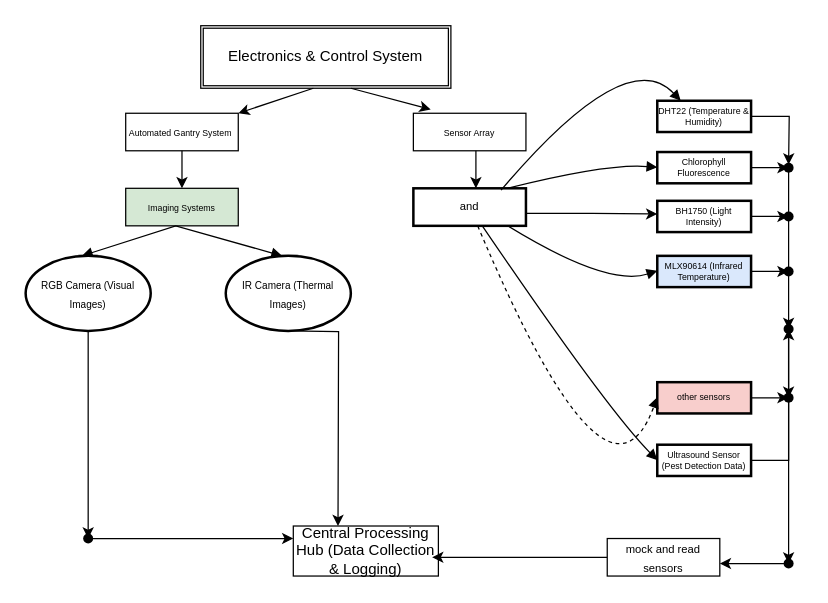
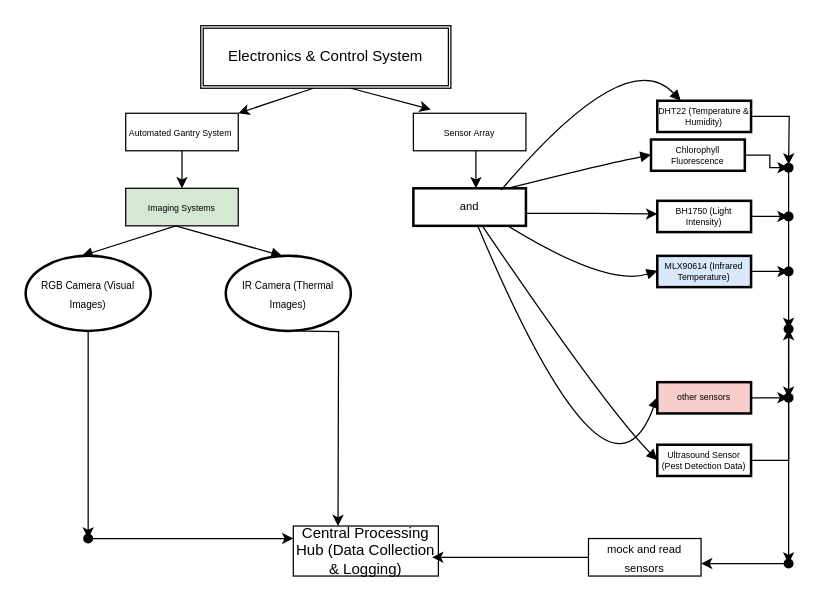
  <mxCell id="0" />
  <mxCell id="1" parent="0" />
  <mxCell id="2" value="Electronics &lt;span class=&quot;hljs-operator&quot;&gt;&amp;amp;&lt;/span&gt; Control &lt;span class=&quot;hljs-keyword&quot;&gt;System&lt;/span&gt;" style="shape=ext;double=1;rounded=0;whiteSpace=wrap;html=1;" vertex="1" parent="1"><mxGeometry x="160" y="20" width="200" height="50" as="geometry" /></mxCell>
  <mxCell id="3" value="" style="shape=table;startSize=0;container=1;collapsible=0;childLayout=tableLayout;fontSize=11;fillColor=none;strokeColor=none;" vertex="1" parent="1"><mxGeometry x="220" y="200" width="60" height="45" as="geometry" /></mxCell>
  <mxCell id="4" value="" style="shape=tableRow;horizontal=0;startSize=0;swimlaneHead=0;swimlaneBody=0;strokeColor=inherit;top=0;left=0;bottom=0;right=0;collapsible=0;dropTarget=0;fillColor=none;points=[[0,0.5],[1,0.5]];portConstraint=eastwest;fontSize=16;" vertex="1" parent="3"><mxGeometry width="60" height="15" as="geometry" /></mxCell>
  <mxCell id="5" value="" style="shape=partialRectangle;html=1;whiteSpace=wrap;connectable=0;strokeColor=inherit;overflow=hidden;fillColor=none;top=0;left=0;bottom=0;right=0;pointerEvents=1;fontSize=12;align=left;spacingLeft=5;" vertex="1" parent="4"><mxGeometry width="60" height="15" as="geometry"><mxRectangle width="60" height="15" as="alternateBounds" /></mxGeometry></mxCell>
  <mxCell id="6" value="" style="shape=tableRow;horizontal=0;startSize=0;swimlaneHead=0;swimlaneBody=0;strokeColor=inherit;top=0;left=0;bottom=0;right=0;collapsible=0;dropTarget=0;fillColor=none;points=[[0,0.5],[1,0.5]];portConstraint=eastwest;fontSize=16;" vertex="1" parent="3"><mxGeometry y="15" width="60" height="15" as="geometry" /></mxCell>
  <mxCell id="7" value="" style="shape=partialRectangle;html=1;whiteSpace=wrap;connectable=0;strokeColor=inherit;overflow=hidden;fillColor=none;top=0;left=0;bottom=0;right=0;pointerEvents=1;fontSize=12;align=left;spacingLeft=5;" vertex="1" parent="6"><mxGeometry width="60" height="15" as="geometry"><mxRectangle width="60" height="15" as="alternateBounds" /></mxGeometry></mxCell>
  <mxCell id="8" value="" style="shape=tableRow;horizontal=0;startSize=0;swimlaneHead=0;swimlaneBody=0;strokeColor=inherit;top=0;left=0;bottom=0;right=0;collapsible=0;dropTarget=0;fillColor=none;points=[[0,0.5],[1,0.5]];portConstraint=eastwest;fontSize=16;" vertex="1" parent="3"><mxGeometry y="30" width="60" height="15" as="geometry" /></mxCell>
  <mxCell id="9" value="" style="shape=partialRectangle;html=1;whiteSpace=wrap;connectable=0;strokeColor=inherit;overflow=hidden;fillColor=none;top=0;left=0;bottom=0;right=0;pointerEvents=1;fontSize=12;align=left;spacingLeft=5;" vertex="1" parent="8"><mxGeometry width="60" height="15" as="geometry"><mxRectangle width="60" height="15" as="alternateBounds" /></mxGeometry></mxCell>
  <mxCell id="10" value="&lt;font style=&quot;font-size: 7px;&quot;&gt;Automated Gantry System&amp;nbsp;&lt;/font&gt;" style="whiteSpace=wrap;html=1;" vertex="1" parent="1"><mxGeometry x="100" y="90" width="90" height="30" as="geometry" /></mxCell>
  <mxCell id="11" value="" style="endArrow=classic;html=1;rounded=0;exitX=0.45;exitY=1;exitDx=0;exitDy=0;exitPerimeter=0;" edge="1" parent="1" source="2" target="10"><mxGeometry width="50" height="50" relative="1" as="geometry"><mxPoint x="230" y="250" as="sourcePoint" /><mxPoint x="150" y="220" as="targetPoint" /><Array as="points" /></mxGeometry></mxCell>
  <mxCell id="12" value="" style="shape=table;startSize=0;container=1;collapsible=0;childLayout=tableLayout;fontSize=11;fillColor=none;strokeColor=none;" vertex="1" parent="1"><mxGeometry x="540" y="200" width="60" height="45" as="geometry" /></mxCell>
  <mxCell id="13" value="" style="shape=tableRow;horizontal=0;startSize=0;swimlaneHead=0;swimlaneBody=0;strokeColor=inherit;top=0;left=0;bottom=0;right=0;collapsible=0;dropTarget=0;fillColor=none;points=[[0,0.5],[1,0.5]];portConstraint=eastwest;fontSize=16;" vertex="1" parent="12"><mxGeometry width="60" height="15" as="geometry" /></mxCell>
  <mxCell id="14" value="" style="shape=partialRectangle;html=1;whiteSpace=wrap;connectable=0;strokeColor=inherit;overflow=hidden;fillColor=none;top=0;left=0;bottom=0;right=0;pointerEvents=1;fontSize=12;align=left;spacingLeft=5;" vertex="1" parent="13"><mxGeometry width="60" height="15" as="geometry"><mxRectangle width="60" height="15" as="alternateBounds" /></mxGeometry></mxCell>
  <mxCell id="15" value="" style="shape=tableRow;horizontal=0;startSize=0;swimlaneHead=0;swimlaneBody=0;strokeColor=inherit;top=0;left=0;bottom=0;right=0;collapsible=0;dropTarget=0;fillColor=none;points=[[0,0.5],[1,0.5]];portConstraint=eastwest;fontSize=16;" vertex="1" parent="12"><mxGeometry y="15" width="60" height="15" as="geometry" /></mxCell>
  <mxCell id="16" value="" style="shape=partialRectangle;html=1;whiteSpace=wrap;connectable=0;strokeColor=inherit;overflow=hidden;fillColor=none;top=0;left=0;bottom=0;right=0;pointerEvents=1;fontSize=12;align=left;spacingLeft=5;" vertex="1" parent="15"><mxGeometry width="60" height="15" as="geometry"><mxRectangle width="60" height="15" as="alternateBounds" /></mxGeometry></mxCell>
  <mxCell id="17" value="" style="shape=tableRow;horizontal=0;startSize=0;swimlaneHead=0;swimlaneBody=0;strokeColor=inherit;top=0;left=0;bottom=0;right=0;collapsible=0;dropTarget=0;fillColor=none;points=[[0,0.5],[1,0.5]];portConstraint=eastwest;fontSize=16;" vertex="1" parent="12"><mxGeometry y="30" width="60" height="15" as="geometry" /></mxCell>
  <mxCell id="18" value="" style="shape=partialRectangle;html=1;whiteSpace=wrap;connectable=0;strokeColor=inherit;overflow=hidden;fillColor=none;top=0;left=0;bottom=0;right=0;pointerEvents=1;fontSize=12;align=left;spacingLeft=5;" vertex="1" parent="17"><mxGeometry width="60" height="15" as="geometry"><mxRectangle width="60" height="15" as="alternateBounds" /></mxGeometry></mxCell>
  <mxCell id="19" value="&lt;font style=&quot;font-size: 7px;&quot;&gt;Sensor &lt;span class=&quot;hljs-keyword&quot;&gt;Array&lt;/span&gt;&lt;/font&gt;" style="whiteSpace=wrap;html=1;" vertex="1" parent="1"><mxGeometry x="330" y="90" width="90" height="30" as="geometry" /></mxCell>
  <mxCell id="20" value="" style="endArrow=classic;html=1;rounded=0;entryX=0.154;entryY=-0.103;entryDx=0;entryDy=0;entryPerimeter=0;" edge="1" parent="1" target="19"><mxGeometry width="50" height="50" relative="1" as="geometry"><mxPoint x="280" y="70" as="sourcePoint" /><mxPoint x="340" y="90" as="targetPoint" /><Array as="points"><mxPoint x="280" y="70" /></Array></mxGeometry></mxCell>
  <mxCell id="21" value="" style="endArrow=classic;html=1;rounded=0;exitX=0.5;exitY=1;exitDx=0;exitDy=0;" edge="1" parent="1" source="10"><mxGeometry width="50" height="50" relative="1" as="geometry"><mxPoint x="150" y="270" as="sourcePoint" /><mxPoint x="145" y="150" as="targetPoint" /></mxGeometry></mxCell>
  <mxCell id="22" value="" style="endArrow=classic;html=1;rounded=0;exitX=0.5;exitY=1;exitDx=0;exitDy=0;" edge="1" parent="1"><mxGeometry width="50" height="50" relative="1" as="geometry"><mxPoint x="380" y="120" as="sourcePoint" /><mxPoint x="380" y="150" as="targetPoint" /></mxGeometry></mxCell>
  <mxCell id="23" value="&lt;font style=&quot;font-size: 7px;&quot;&gt;Imaging Systems &lt;/font&gt;" style="whiteSpace=wrap;html=1;fillColor=#d5e8d4;" vertex="1" parent="1"><mxGeometry x="100" y="150" width="90" height="30" as="geometry" /></mxCell>
  <mxCell id="24" value="" style="edgeStyle=orthogonalEdgeStyle;rounded=0;orthogonalLoop=1;jettySize=auto;html=1;entryX=0;entryY=0.5;entryDx=0;entryDy=0;" edge="1" parent="1"><mxGeometry relative="1" as="geometry"><mxPoint x="420" y="168.11" as="sourcePoint" /><mxPoint x="525" y="170.58" as="targetPoint" /><Array as="points"><mxPoint x="420" y="170" /><mxPoint x="473" y="170" /></Array></mxGeometry></mxCell>
  <mxCell id="25" value="and" style="whiteSpace=wrap;strokeWidth=2;fontSize=9;" vertex="1" parent="1"><mxGeometry x="330" y="150" width="90" height="30" as="geometry" /></mxCell>
  <mxCell id="26" value="" style="edgeStyle=orthogonalEdgeStyle;rounded=0;orthogonalLoop=1;jettySize=auto;html=1;" edge="1" parent="1" source="27" target="52"><mxGeometry relative="1" as="geometry" /></mxCell>
  <mxCell id="27" value="BH1750 (Light Intensity)" style="whiteSpace=wrap;strokeWidth=2;fontSize=7;" vertex="1" parent="1"><mxGeometry x="525" y="160" width="75" height="25" as="geometry" /></mxCell>
  <mxCell id="28" value="" style="edgeStyle=orthogonalEdgeStyle;rounded=0;orthogonalLoop=1;jettySize=auto;html=1;" edge="1" parent="1" source="29"><mxGeometry relative="1" as="geometry"><mxPoint x="630" y="131" as="targetPoint" /></mxGeometry></mxCell>
  <mxCell id="29" value="DHT22 (Temperature &amp; Humidity)" style="whiteSpace=wrap;strokeWidth=2;fontSize=7;" vertex="1" parent="1"><mxGeometry x="525" y="80" width="75" height="25" as="geometry" /></mxCell>
  <mxCell id="30" value="" style="edgeStyle=orthogonalEdgeStyle;rounded=0;orthogonalLoop=1;jettySize=auto;html=1;" edge="1" parent="1" source="31" target="51"><mxGeometry relative="1" as="geometry" /></mxCell>
- <mxCell id="31" value="Chlorophyll Fluorescence" style="whiteSpace=wrap;strokeWidth=2;fontSize=7;" vertex="1" parent="1"><mxGeometry x="525" y="121" width="75" height="25" as="geometry" /></mxCell>
+ <mxCell id="31" value="Chlorophyll Fluorescence" style="whiteSpace=wrap;strokeWidth=2;fontSize=7;" vertex="1" parent="1"><mxGeometry x="520" y="111" width="75" height="25" as="geometry" /></mxCell>
  <mxCell id="32" value="" style="edgeStyle=orthogonalEdgeStyle;rounded=0;orthogonalLoop=1;jettySize=auto;html=1;" edge="1" parent="1" source="33" target="53"><mxGeometry relative="1" as="geometry" /></mxCell>
  <mxCell id="33" value="MLX90614 (Infrared Temperature)" style="whiteSpace=wrap;strokeWidth=2;fontSize=7;fillColor=#dae8fc;" vertex="1" parent="1"><mxGeometry x="525" y="204" width="75" height="25" as="geometry" /></mxCell>
  <mxCell id="34" value="" style="edgeStyle=orthogonalEdgeStyle;rounded=0;orthogonalLoop=1;jettySize=auto;html=1;" edge="1" parent="1" source="35" target="55"><mxGeometry relative="1" as="geometry" /></mxCell>
  <mxCell id="35" value="Ultrasound Sensor  (Pest Detection Data)" style="whiteSpace=wrap;strokeWidth=2;fontSize=7;" vertex="1" parent="1"><mxGeometry x="525" y="355" width="75" height="25" as="geometry" /></mxCell>
  <mxCell id="36" value="" style="edgeStyle=orthogonalEdgeStyle;rounded=0;orthogonalLoop=1;jettySize=auto;html=1;" edge="1" parent="1" source="37" target="57"><mxGeometry relative="1" as="geometry" /></mxCell>
  <mxCell id="37" value="other sensors" style="whiteSpace=wrap;strokeWidth=2;fontSize=7;fillColor=#f8cecc;" vertex="1" parent="1"><mxGeometry x="525" y="305" width="75" height="25" as="geometry" /></mxCell>
  <mxCell id="38" value="" style="curved=1;startArrow=none;endArrow=block;exitX=0.61;exitY=0.01;entryX=0.25;entryY=0;entryDx=0;entryDy=0;" edge="1" parent="1" target="29"><mxGeometry relative="1" as="geometry"><Array as="points"><mxPoint x="500" y="33.5" /></Array><mxPoint x="400.102" y="151.5" as="sourcePoint" /><mxPoint x="540" y="93.5" as="targetPoint" /></mxGeometry></mxCell>
  <mxCell id="39" value="" style="curved=1;startArrow=none;endArrow=block;exitX=0.83;exitY=0.01;entryX=0;entryY=0.49;" edge="1" parent="1" source="25" target="31"><mxGeometry relative="1" as="geometry"><Array as="points"><mxPoint x="485" y="130" /></Array></mxGeometry></mxCell>
  <mxCell id="40" value="" style="curved=1;startArrow=none;endArrow=block;exitX=0.83;exitY=0.99;entryX=0;entryY=0.48;" edge="1" parent="1" source="25" target="33"><mxGeometry relative="1" as="geometry"><Array as="points"><mxPoint x="485" y="229" /></Array></mxGeometry></mxCell>
  <mxCell id="41" value="" style="curved=1;startArrow=none;endArrow=block;exitX=0.61;exitY=0.99;entryX=0;entryY=0.49;" edge="1" parent="1" source="25" target="35"><mxGeometry relative="1" as="geometry"><Array as="points"><mxPoint x="485" y="327" /></Array></mxGeometry></mxCell>
- <mxCell id="42" value="" style="curved=1;startArrow=none;endArrow=block;exitX=0.57;exitY=0.99;entryX=0;entryY=0.48;dashed=1;" edge="1" parent="1" source="25" target="37"><mxGeometry relative="1" as="geometry"><Array as="points"><mxPoint x="485" y="426" /></Array></mxGeometry></mxCell>
+ <mxCell id="42" value="" style="curved=1;startArrow=none;endArrow=block;exitX=0.57;exitY=0.99;entryX=0;entryY=0.48;" edge="1" parent="1" source="25" target="37"><mxGeometry relative="1" as="geometry"><Array as="points"><mxPoint x="485" y="426" /></Array></mxGeometry></mxCell>
  <mxCell id="43" value="" style="endArrow=block;startArrow=block;endFill=1;startFill=1;html=1;rounded=0;" edge="1" parent="1"><mxGeometry width="160" relative="1" as="geometry"><mxPoint x="65" y="204" as="sourcePoint" /><mxPoint x="225" y="204" as="targetPoint" /><Array as="points"><mxPoint x="140" y="180" /></Array></mxGeometry></mxCell>
  <mxCell id="44" value="" style="edgeStyle=orthogonalEdgeStyle;rounded=0;orthogonalLoop=1;jettySize=auto;html=1;" edge="1" parent="1" source="45" target="60"><mxGeometry relative="1" as="geometry" /></mxCell>
  <mxCell id="45" value="&lt;font style=&quot;font-size: 8px;&quot;&gt;RGB Camera (Visual Images)&lt;/font&gt;" style="strokeWidth=2;html=1;shape=mxgraph.flowchart.start_1;whiteSpace=wrap;" vertex="1" parent="1"><mxGeometry x="20" y="204" width="100" height="60" as="geometry" /></mxCell>
  <mxCell id="46" value="" style="edgeStyle=orthogonalEdgeStyle;rounded=0;orthogonalLoop=1;jettySize=auto;html=1;" edge="1" parent="1"><mxGeometry relative="1" as="geometry"><mxPoint x="229.74" y="264" as="sourcePoint" /><mxPoint x="269.74" y="420" as="targetPoint" /></mxGeometry></mxCell>
  <mxCell id="47" value="&lt;font style=&quot;font-size: 8px;&quot;&gt;IR Camera (Thermal Images)&lt;/font&gt;" style="strokeWidth=2;html=1;shape=mxgraph.flowchart.start_1;whiteSpace=wrap;" vertex="1" parent="1"><mxGeometry x="180" y="204" width="100" height="60" as="geometry" /></mxCell>
  <mxCell id="48" value="" style="edgeStyle=orthogonalEdgeStyle;rounded=0;orthogonalLoop=1;jettySize=auto;html=1;" edge="1" parent="1" source="49" target="63"><mxGeometry relative="1" as="geometry"><Array as="points"><mxPoint x="570" y="450" /><mxPoint x="570" y="450" /></Array></mxGeometry></mxCell>
  <mxCell id="49" value="" style="shape=waypoint;sketch=0;size=6;pointerEvents=1;points=[];fillColor=default;resizable=0;rotatable=0;perimeter=centerPerimeter;snapToPoint=1;fontSize=7;strokeWidth=2;" vertex="1" parent="1"><mxGeometry x="620" y="440" width="20" height="20" as="geometry" /></mxCell>
  <mxCell id="50" value="" style="edgeStyle=orthogonalEdgeStyle;rounded=0;orthogonalLoop=1;jettySize=auto;html=1;" edge="1" parent="1" source="51" target="55"><mxGeometry relative="1" as="geometry" /></mxCell>
  <mxCell id="51" value="" style="shape=waypoint;sketch=0;size=6;pointerEvents=1;points=[];fillColor=default;resizable=0;rotatable=0;perimeter=centerPerimeter;snapToPoint=1;fontSize=7;strokeWidth=2;" vertex="1" parent="1"><mxGeometry x="620" y="123.5" width="20" height="20" as="geometry" /></mxCell>
  <mxCell id="52" value="" style="shape=waypoint;sketch=0;size=6;pointerEvents=1;points=[];fillColor=default;resizable=0;rotatable=0;perimeter=centerPerimeter;snapToPoint=1;fontSize=7;strokeWidth=2;" vertex="1" parent="1"><mxGeometry x="620" y="162.5" width="20" height="20" as="geometry" /></mxCell>
  <mxCell id="53" value="" style="shape=waypoint;sketch=0;size=6;pointerEvents=1;points=[];fillColor=default;resizable=0;rotatable=0;perimeter=centerPerimeter;snapToPoint=1;fontSize=7;strokeWidth=2;" vertex="1" parent="1"><mxGeometry x="620" y="206.5" width="20" height="20" as="geometry" /></mxCell>
  <mxCell id="54" value="" style="edgeStyle=orthogonalEdgeStyle;rounded=0;orthogonalLoop=1;jettySize=auto;html=1;" edge="1" parent="1" source="55" target="57"><mxGeometry relative="1" as="geometry" /></mxCell>
  <mxCell id="55" value="" style="shape=waypoint;sketch=0;size=6;pointerEvents=1;points=[];fillColor=default;resizable=0;rotatable=0;perimeter=centerPerimeter;snapToPoint=1;fontSize=7;strokeWidth=2;" vertex="1" parent="1"><mxGeometry x="620" y="252.5" width="20" height="20" as="geometry" /></mxCell>
  <mxCell id="56" value="" style="edgeStyle=orthogonalEdgeStyle;rounded=0;orthogonalLoop=1;jettySize=auto;html=1;" edge="1" parent="1" source="57" target="49"><mxGeometry relative="1" as="geometry" /></mxCell>
  <mxCell id="57" value="" style="shape=waypoint;sketch=0;size=6;pointerEvents=1;points=[];fillColor=default;resizable=0;rotatable=0;perimeter=centerPerimeter;snapToPoint=1;fontSize=7;strokeWidth=2;" vertex="1" parent="1"><mxGeometry x="620" y="307.5" width="20" height="20" as="geometry" /></mxCell>
  <mxCell id="58" value="" style="shape=waypoint;sketch=0;size=6;pointerEvents=1;points=[];fillColor=default;resizable=0;rotatable=0;perimeter=centerPerimeter;snapToPoint=1;fontSize=7;strokeWidth=2;" vertex="1" parent="1"><mxGeometry x="320" y="440" width="20" height="20" as="geometry" /></mxCell>
  <mxCell id="59" value="" style="edgeStyle=orthogonalEdgeStyle;rounded=0;orthogonalLoop=1;jettySize=auto;html=1;entryX=0;entryY=0.25;entryDx=0;entryDy=0;" edge="1" parent="1" source="60" target="61"><mxGeometry relative="1" as="geometry"><mxPoint x="220" y="430" as="targetPoint" /></mxGeometry></mxCell>
  <mxCell id="60" value="" style="shape=waypoint;sketch=0;size=6;pointerEvents=1;points=[];fillColor=default;resizable=0;rotatable=0;perimeter=centerPerimeter;snapToPoint=1;strokeWidth=2;" vertex="1" parent="1"><mxGeometry x="60" y="420" width="20" height="20" as="geometry" /></mxCell>
  <mxCell id="61" value="&lt;p data-pm-slice=&quot;0 0 []&quot;&gt;Central Processing Hub  (Data Collection &amp;amp; Logging)&lt;/p&gt;" style="whiteSpace=wrap;html=1;align=center;" vertex="1" parent="1"><mxGeometry x="234" y="420" width="116" height="40" as="geometry" /></mxCell>
  <mxCell id="62" value="" style="edgeStyle=orthogonalEdgeStyle;rounded=0;orthogonalLoop=1;jettySize=auto;html=1;" edge="1" parent="1" source="63"><mxGeometry relative="1" as="geometry"><mxPoint x="345" y="445" as="targetPoint" /></mxGeometry></mxCell>
- <mxCell id="63" value="&lt;font style=&quot;font-size: 9px;&quot;&gt;mock and read sensors&lt;/font&gt;" style="whiteSpace=wrap;html=1;" vertex="1" parent="1"><mxGeometry x="485" y="430" width="90" height="30" as="geometry" /></mxCell>
+ <mxCell id="63" value="&lt;font style=&quot;font-size: 9px;&quot;&gt;mock and read sensors&lt;/font&gt;" style="whiteSpace=wrap;html=1;" vertex="1" parent="1"><mxGeometry x="470" y="430" width="90" height="30" as="geometry" /></mxCell>
